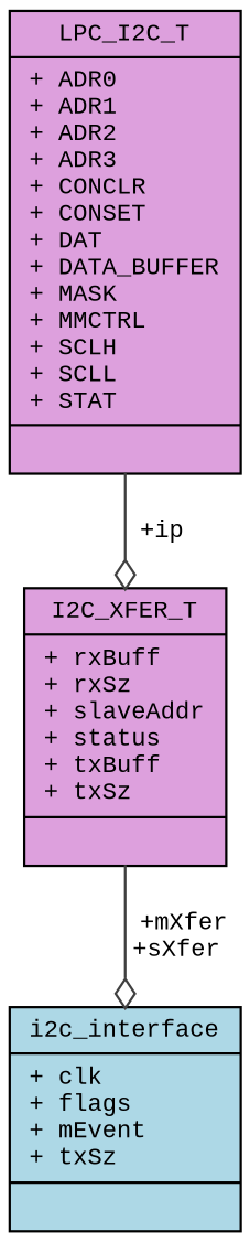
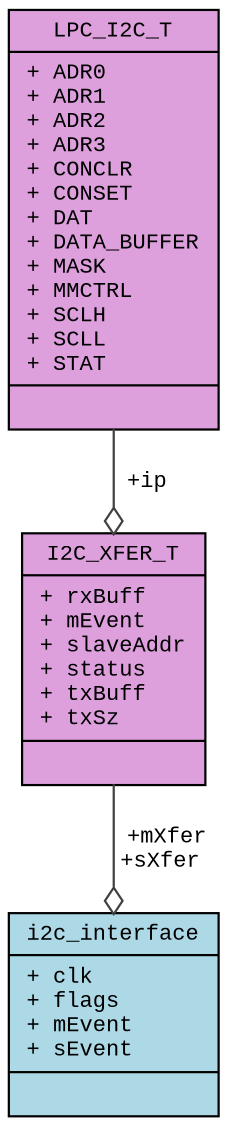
  digraph {
    fontname="Liberation Mono"
    node [color=black fillcolor=plum fontname="Liberation Mono" fontsize=10 shape=record style=filled]
    edge [arrowhead=odiamond color=grey25 fontname="Liberation Mono" fontsize=10 labelfontname=FreeSans labelfontsize=10 style=solid]
-   n1 [fillcolor=lightblue fontcolor=black height=0.2 label="{i2c_interface\n|+ clk\l+ flags\l+ mEvent\l+ txSz\l|}" width=0.4]
-   n2 [height=0.2 label="{I2C_XFER_T\n|+ rxBuff\l+ rxSz\l+ slaveAddr\l+ status\l+ txBuff\l+ txSz\l|}" width=0.4]
+   n1 [fillcolor=lightblue fontcolor=black height=0.2 label="{i2c_interface\n|+ clk\l+ flags\l+ mEvent\l+ sEvent\l|}" width=0.4]
+   n2 [height=0.2 label="{I2C_XFER_T\n|+ rxBuff\l+ mEvent\l+ slaveAddr\l+ status\l+ txBuff\l+ txSz\l|}" width=0.4]
    n3 [height=0.2 label="{LPC_I2C_T\n|+ ADR0\l+ ADR1\l+ ADR2\l+ ADR3\l+ CONCLR\l+ CONSET\l+ DAT\l+ DATA_BUFFER\l+ MASK\l+ MMCTRL\l+ SCLH\l+ SCLL\l+ STAT\l|}" width=0.4]
    n2 -> n1 [label=" +mXfer\n+sXfer"]
    n3 -> n2 [label=" +ip"]
  }
